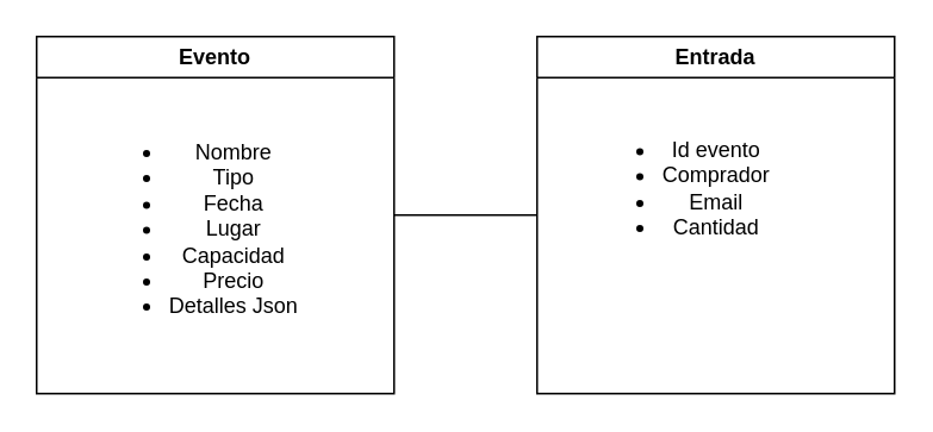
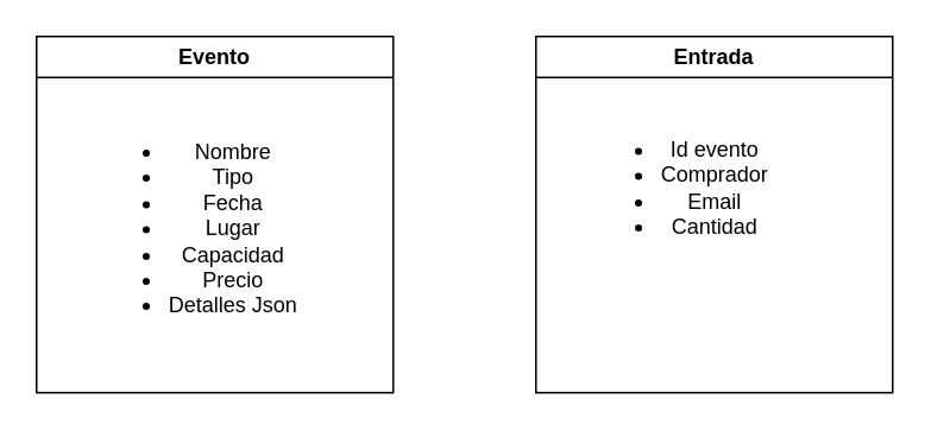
  <mxCell id="0" />
  <mxCell id="1" parent="0" />
  <mxCell id="2" value="Evento" style="swimlane;whiteSpace=wrap;html=1;" vertex="1" parent="1"><mxGeometry x="20" y="20" width="200" height="200" as="geometry" /></mxCell>
  <mxCell id="3" value="&lt;ul&gt;&lt;li&gt;Nombre&lt;/li&gt;&lt;li&gt;Tipo&lt;/li&gt;&lt;li&gt;Fecha&lt;/li&gt;&lt;li&gt;Lugar&lt;/li&gt;&lt;li&gt;Capacidad&lt;/li&gt;&lt;li&gt;Precio&lt;/li&gt;&lt;li&gt;Detalles Json&lt;/li&gt;&lt;/ul&gt;&lt;div&gt;&lt;br&gt;&lt;/div&gt;" style="text;html=1;align=center;verticalAlign=middle;resizable=0;points=[];autosize=1;strokeColor=none;fillColor=none;" vertex="1" parent="2"><mxGeometry x="20" y="40" width="140" height="150" as="geometry" /></mxCell>
  <mxCell id="4" value="Entrada" style="swimlane;whiteSpace=wrap;html=1;" vertex="1" parent="1"><mxGeometry x="300" y="20" width="200" height="200" as="geometry" /></mxCell>
  <mxCell id="5" value="&lt;ul&gt;&lt;li&gt;Id evento&lt;/li&gt;&lt;li&gt;Comprador&lt;/li&gt;&lt;li&gt;Email&lt;/li&gt;&lt;li&gt;Cantidad&lt;/li&gt;&lt;/ul&gt;" style="text;html=1;align=center;verticalAlign=middle;resizable=0;points=[];autosize=1;strokeColor=none;fillColor=none;" vertex="1" parent="4"><mxGeometry x="20" y="35" width="120" height="100" as="geometry" /></mxCell>
- <mxCell id="6" value="" style="endArrow=none;html=1;rounded=0;entryX=0;entryY=0.5;entryDx=0;entryDy=0;exitX=1;exitY=0.5;exitDx=0;exitDy=0;" edge="1" parent="1" source="2" target="4"><mxGeometry width="50" height="50" relative="1" as="geometry"><mxPoint x="190" y="190" as="sourcePoint" /><mxPoint x="240" y="140" as="targetPoint" /></mxGeometry></mxCell>
